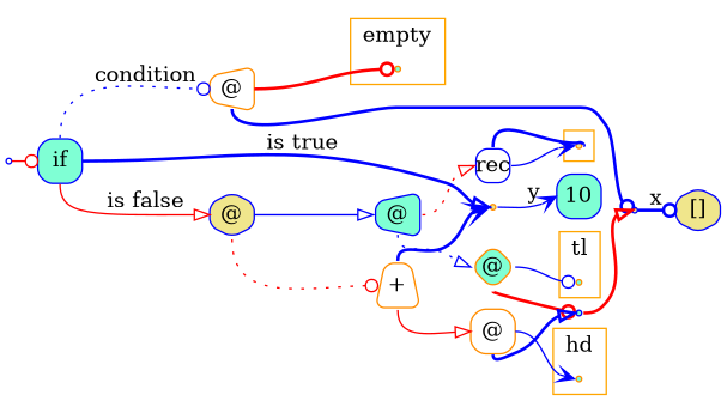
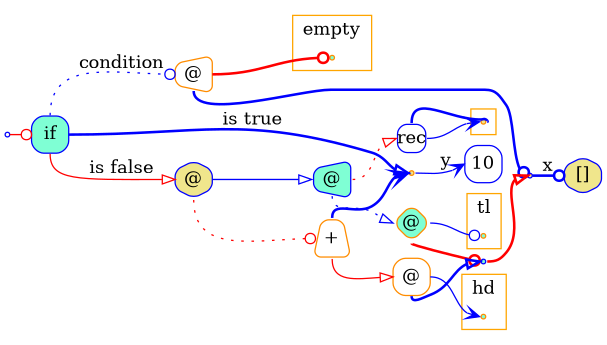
  digraph {
    labeldistance=0
    nodesep=.175
    rankdir=LR
    ranksep=.175
    node [color=darkorange fixedsize=true orientation=90 shape=point style="rounded,filled" fillcolor=aquamarine]
    edge [arrowhead=odot arrowtail=none color=blue headport=w tailport=e style=bold]
    ndcluster_nd472 [style=filled fillcolor=khaki]
    ndcluster_nd405 [style=filled]
    ndcluster_nd415 [style=filled]
    ndcluster_nd424 [style=filled]
    nd1 [style=filled fillcolor=white color=blue orientation=""]
    n6 [color=blue height=.4 label=if shape=box width=.4 orientation=""]
    n7 [color=blue height=.4 label="[]" shape=hexagon width=.4 fillcolor=khaki]
-   n8 [color=blue height=.4 label=10 shape=box width=.4]
+   n8 [color=blue height=.4 label=10 shape=box width=.4 fillcolor=white]
    n9 [color=blue height=.3 label=rec shape=box width=.3 fillcolor=white orientation=""]
    n10 [height=.4 label="@" shape=trapezium width=.4 fillcolor=white]
    n11 [color=blue height=.4 label="@" shape=hexagon width=.4 fillcolor=khaki]
    n12 [label=" " fillcolor=khaki]
    n13 [label=" " fillcolor=khaki color=blue]
    n14 [color=blue height=.4 label="@" shape=trapezium width=.4]
    n15 [height=.4 label="+" shape=trapezium width=.4 fillcolor=white orientation=""]
    n16 [height=.4 label="@" shape=diamond width=.4]
    n17 [label=" " color=blue]
    n18 [height=.4 label="@" shape=box width=.4 fillcolor=white]
    subgraph cluster_1 {
      color=orange
      style=fill
      ndcluster_nd472
    }
    subgraph cluster_2 {
      color=orange
      label=empty
      style=fill
      ndcluster_nd405
    }
    subgraph cluster_3 {
      color=orange
      label=tl
      style=fill
      ndcluster_nd415
    }
    subgraph cluster_4 {
      color=orange
      label=hd
      style=fill
      ndcluster_nd424
    }
    nd1 -> n6 [color=red style=solid]
    n6 -> n10 [label=condition tailport=n style=dotted]
    n6 -> n11 [arrowhead=onormal color=red label="is false" tailport=s style=solid]
    n6 -> n12 [arrowhead=onormal label="is true"]
    n9 -> ndcluster_nd472 [arrowhead=none dir=back headport=e tailport=n]
    n9 -> ndcluster_nd472 [arrowhead=vee style=solid]
    n10 -> ndcluster_nd405 [color=red]
    n10 -> n13 [tailport=s]
    n11 -> n14 [arrowhead=onormal style=solid]
    n11 -> n15 [tailport=s color=red style=dotted]
    n12 -> n8 [arrowhead=vee label=y style=solid]
    n13 -> n7 [label=x]
    n14 -> n9 [arrowhead=onormal color=red style=dotted]
    n14 -> n16 [arrowhead=onormal tailport=s style=dotted]
    n15 -> n12 [arrowhead=vee tailport=n]
    n15 -> n18 [arrowhead=onormal tailport=s color=red style=solid]
    n16 -> ndcluster_nd415 [style=solid]
    n16 -> n17 [tailport=s color=red]
    n17 -> n13 [arrowhead=onormal color=red]
    n18 -> ndcluster_nd424 [arrowhead=vee style=solid]
    n18 -> n17 [arrowhead=onormal tailport=s]
  }
